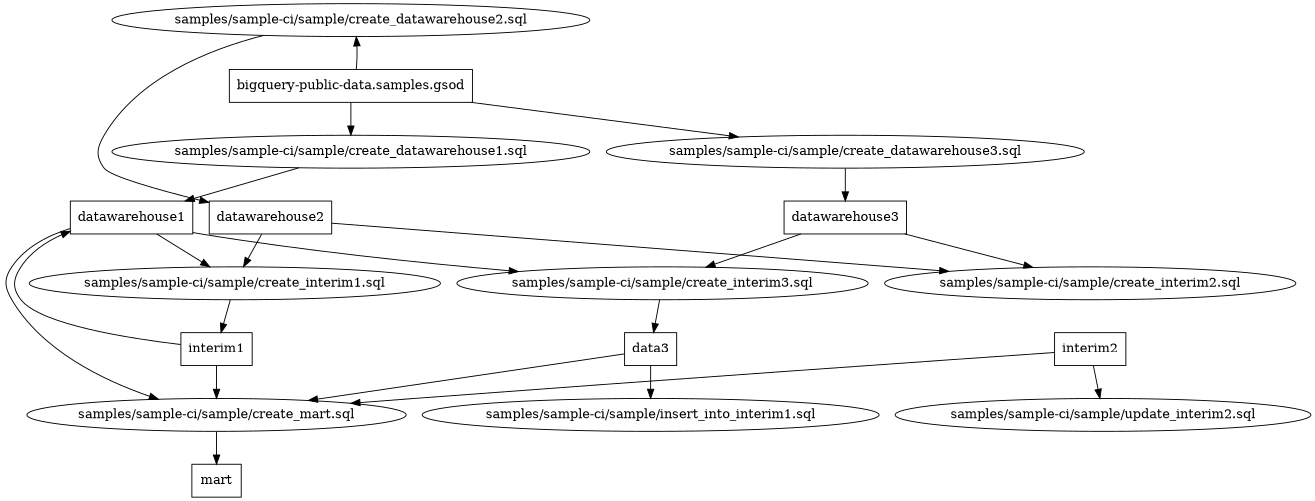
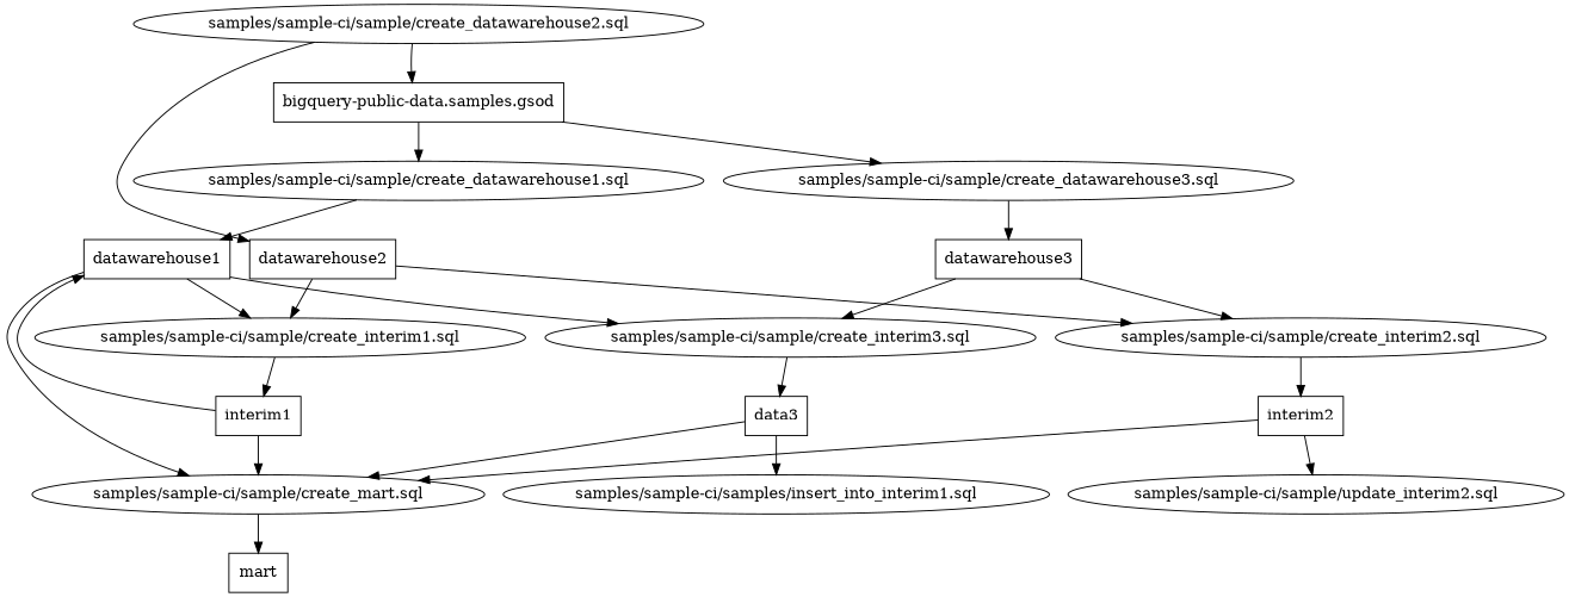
  digraph {
    node [type=query]
    n1 [label="samples/sample-ci/sample/create_datawarehouse1.sql"]
    n2 [label=datawarehouse1 shape=box type=table]
    n3 [label="samples/sample-ci/sample/create_interim1.sql"]
    n4 [label="samples/sample-ci/sample/create_interim3.sql"]
    n5 [label="samples/sample-ci/sample/create_mart.sql"]
    n6 [label="samples/sample-ci/sample/create_datawarehouse2.sql"]
    n7 [label=datawarehouse2 shape=box type=table]
    n8 [label="samples/sample-ci/sample/create_interim2.sql"]
    n9 [label="samples/sample-ci/sample/create_datawarehouse3.sql"]
    n10 [label=datawarehouse3 shape=box type=table]
    n11 [label=interim1 shape=box type=table]
    n12 [label=interim2 shape=box type=table]
    n13 [label="samples/sample-ci/sample/update_interim2.sql"]
    n14 [label=data3 shape=box type=table]
-   n15 [label="samples/sample-ci/sample/insert_into_interim1.sql"]
+   n15 [label="samples/sample-ci/samples/insert_into_interim1.sql"]
    n16 [label=mart shape=box type=table]
    n17 [label="bigquery-public-data.samples.gsod" shape=box type=table]
    n1 -> n2
    n2 -> n3
    n2 -> n4
    n2 -> n5
    n3 -> n11
    n4 -> n14
    n5 -> n16
    n6 -> n7
    n7 -> n3
    n7 -> n8
+   n8 -> n12
    n9 -> n10
    n10 -> n4
    n10 -> n8
    n11 -> n2
    n11 -> n5
    n12 -> n5
    n12 -> n13
    n14 -> n5
    n14 -> n15
    n17 -> n1
-   n17 -> n6
+   n6 -> n17
    n17 -> n9
  }
